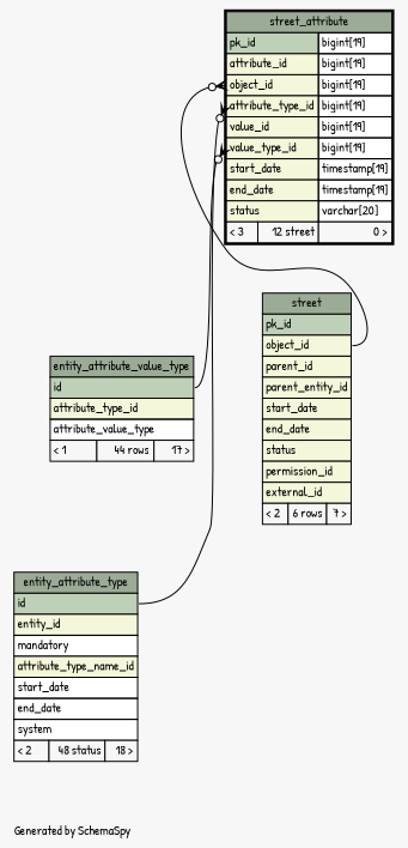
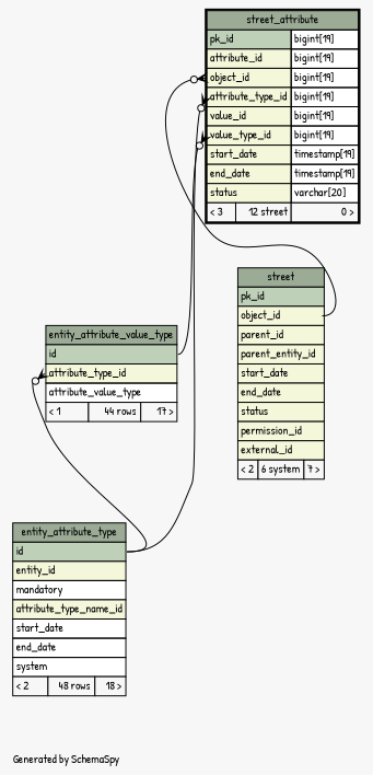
  digraph {
    bgcolor="#f7f7f7"
    fontname="Patrick Hand"
    fontsize=11
    label="\nGenerated by SchemaSpy"
    labeljust=l
    nodesep=0.18
    rankdir=TB
    ranksep=0.46
    node [fontname="Patrick Hand" fontsize=11 shape=plaintext]
    edge [arrowhead=none arrowsize=0.8 arrowtail=crowodot dir=back fontname="Patrick Hand" headport="id:e" tailport="attribute_type_id:w"]
    n1 [label=<     <TABLE BORDER="0" CELLBORDER="1" CELLSPACING="0" BGCOLOR="#ffffff">       <TR><TD COLSPAN="3" BGCOLOR="#9bab96" ALIGN="CENTER">entity_attribute_value_type</TD></TR>       <TR><TD PORT="id" COLSPAN="3" BGCOLOR="#bed1b8" ALIGN="LEFT">id</TD></TR>       <TR><TD PORT="attribute_type_id" COLSPAN="3" BGCOLOR="#f4f7da" ALIGN="LEFT">attribute_type_id</TD></TR>       <TR><TD PORT="attribute_value_type" COLSPAN="3" ALIGN="LEFT">attribute_value_type</TD></TR>       <TR><TD ALIGN="LEFT" BGCOLOR="#f7f7f7">&lt; 1</TD><TD ALIGN="RIGHT" BGCOLOR="#f7f7f7">44 rows</TD><TD ALIGN="RIGHT" BGCOLOR="#f7f7f7">17 &gt;</TD></TR>     </TABLE>>]
-   n2 [label=<     <TABLE BORDER="0" CELLBORDER="1" CELLSPACING="0" BGCOLOR="#ffffff">       <TR><TD COLSPAN="3" BGCOLOR="#9bab96" ALIGN="CENTER">entity_attribute_type</TD></TR>       <TR><TD PORT="id" COLSPAN="3" BGCOLOR="#bed1b8" ALIGN="LEFT">id</TD></TR>       <TR><TD PORT="entity_id" COLSPAN="3" BGCOLOR="#f4f7da" ALIGN="LEFT">entity_id</TD></TR>       <TR><TD PORT="mandatory" COLSPAN="3" ALIGN="LEFT">mandatory</TD></TR>       <TR><TD PORT="attribute_type_name_id" COLSPAN="3" BGCOLOR="#f4f7da" ALIGN="LEFT">attribute_type_name_id</TD></TR>       <TR><TD PORT="start_date" COLSPAN="3" ALIGN="LEFT">start_date</TD></TR>       <TR><TD PORT="end_date" COLSPAN="3" ALIGN="LEFT">end_date</TD></TR>       <TR><TD PORT="system" COLSPAN="3" ALIGN="LEFT">system</TD></TR>       <TR><TD ALIGN="LEFT" BGCOLOR="#f7f7f7">&lt; 2</TD><TD ALIGN="RIGHT" BGCOLOR="#f7f7f7">48 status</TD><TD ALIGN="RIGHT" BGCOLOR="#f7f7f7">18 &gt;</TD></TR>     </TABLE>>]
+   n2 [label=<     <TABLE BORDER="0" CELLBORDER="1" CELLSPACING="0" BGCOLOR="#ffffff">       <TR><TD COLSPAN="3" BGCOLOR="#9bab96" ALIGN="CENTER">entity_attribute_type</TD></TR>       <TR><TD PORT="id" COLSPAN="3" BGCOLOR="#bed1b8" ALIGN="LEFT">id</TD></TR>       <TR><TD PORT="entity_id" COLSPAN="3" BGCOLOR="#f4f7da" ALIGN="LEFT">entity_id</TD></TR>       <TR><TD PORT="mandatory" COLSPAN="3" ALIGN="LEFT">mandatory</TD></TR>       <TR><TD PORT="attribute_type_name_id" COLSPAN="3" BGCOLOR="#f4f7da" ALIGN="LEFT">attribute_type_name_id</TD></TR>       <TR><TD PORT="start_date" COLSPAN="3" ALIGN="LEFT">start_date</TD></TR>       <TR><TD PORT="end_date" COLSPAN="3" ALIGN="LEFT">end_date</TD></TR>       <TR><TD PORT="system" COLSPAN="3" ALIGN="LEFT">system</TD></TR>       <TR><TD ALIGN="LEFT" BGCOLOR="#f7f7f7">&lt; 2</TD><TD ALIGN="RIGHT" BGCOLOR="#f7f7f7">48 rows</TD><TD ALIGN="RIGHT" BGCOLOR="#f7f7f7">18 &gt;</TD></TR>     </TABLE>>]
    n3 [label=<     <TABLE BORDER="2" CELLBORDER="1" CELLSPACING="0" BGCOLOR="#ffffff">       <TR><TD COLSPAN="3" BGCOLOR="#9bab96" ALIGN="CENTER">street_attribute</TD></TR>       <TR><TD PORT="pk_id" COLSPAN="2" BGCOLOR="#bed1b8" ALIGN="LEFT">pk_id</TD><TD PORT="pk_id.type" ALIGN="LEFT">bigint[19]</TD></TR>       <TR><TD PORT="attribute_id" COLSPAN="2" BGCOLOR="#f4f7da" ALIGN="LEFT">attribute_id</TD><TD PORT="attribute_id.type" ALIGN="LEFT">bigint[19]</TD></TR>       <TR><TD PORT="object_id" COLSPAN="2" BGCOLOR="#f4f7da" ALIGN="LEFT">object_id</TD><TD PORT="object_id.type" ALIGN="LEFT">bigint[19]</TD></TR>       <TR><TD PORT="attribute_type_id" COLSPAN="2" BGCOLOR="#f4f7da" ALIGN="LEFT">attribute_type_id</TD><TD PORT="attribute_type_id.type" ALIGN="LEFT">bigint[19]</TD></TR>       <TR><TD PORT="value_id" COLSPAN="2" BGCOLOR="#f4f7da" ALIGN="LEFT">value_id</TD><TD PORT="value_id.type" ALIGN="LEFT">bigint[19]</TD></TR>       <TR><TD PORT="value_type_id" COLSPAN="2" BGCOLOR="#f4f7da" ALIGN="LEFT">value_type_id</TD><TD PORT="value_type_id.type" ALIGN="LEFT">bigint[19]</TD></TR>       <TR><TD PORT="start_date" COLSPAN="2" BGCOLOR="#f4f7da" ALIGN="LEFT">start_date</TD><TD PORT="start_date.type" ALIGN="LEFT">timestamp[19]</TD></TR>       <TR><TD PORT="end_date" COLSPAN="2" BGCOLOR="#f4f7da" ALIGN="LEFT">end_date</TD><TD PORT="end_date.type" ALIGN="LEFT">timestamp[19]</TD></TR>       <TR><TD PORT="status" COLSPAN="2" BGCOLOR="#f4f7da" ALIGN="LEFT">status</TD><TD PORT="status.type" ALIGN="LEFT">varchar[20]</TD></TR>       <TR><TD ALIGN="LEFT" BGCOLOR="#f7f7f7">&lt; 3</TD><TD ALIGN="RIGHT" BGCOLOR="#f7f7f7">12 street</TD><TD ALIGN="RIGHT" BGCOLOR="#f7f7f7">0 &gt;</TD></TR>     </TABLE>>]
-   n4 [label=<     <TABLE BORDER="0" CELLBORDER="1" CELLSPACING="0" BGCOLOR="#ffffff">       <TR><TD COLSPAN="3" BGCOLOR="#9bab96" ALIGN="CENTER">street</TD></TR>       <TR><TD PORT="pk_id" COLSPAN="3" BGCOLOR="#bed1b8" ALIGN="LEFT">pk_id</TD></TR>       <TR><TD PORT="object_id" COLSPAN="3" BGCOLOR="#f4f7da" ALIGN="LEFT">object_id</TD></TR>       <TR><TD PORT="parent_id" COLSPAN="3" BGCOLOR="#f4f7da" ALIGN="LEFT">parent_id</TD></TR>       <TR><TD PORT="parent_entity_id" COLSPAN="3" BGCOLOR="#f4f7da" ALIGN="LEFT">parent_entity_id</TD></TR>       <TR><TD PORT="start_date" COLSPAN="3" BGCOLOR="#f4f7da" ALIGN="LEFT">start_date</TD></TR>       <TR><TD PORT="end_date" COLSPAN="3" BGCOLOR="#f4f7da" ALIGN="LEFT">end_date</TD></TR>       <TR><TD PORT="status" COLSPAN="3" BGCOLOR="#f4f7da" ALIGN="LEFT">status</TD></TR>       <TR><TD PORT="permission_id" COLSPAN="3" BGCOLOR="#f4f7da" ALIGN="LEFT">permission_id</TD></TR>       <TR><TD PORT="external_id" COLSPAN="3" BGCOLOR="#f4f7da" ALIGN="LEFT">external_id</TD></TR>       <TR><TD ALIGN="LEFT" BGCOLOR="#f7f7f7">&lt; 2</TD><TD ALIGN="RIGHT" BGCOLOR="#f7f7f7">6 rows</TD><TD ALIGN="RIGHT" BGCOLOR="#f7f7f7">7 &gt;</TD></TR>     </TABLE>>]
+   n4 [label=<     <TABLE BORDER="0" CELLBORDER="1" CELLSPACING="0" BGCOLOR="#ffffff">       <TR><TD COLSPAN="3" BGCOLOR="#9bab96" ALIGN="CENTER">street</TD></TR>       <TR><TD PORT="pk_id" COLSPAN="3" BGCOLOR="#bed1b8" ALIGN="LEFT">pk_id</TD></TR>       <TR><TD PORT="object_id" COLSPAN="3" BGCOLOR="#f4f7da" ALIGN="LEFT">object_id</TD></TR>       <TR><TD PORT="parent_id" COLSPAN="3" BGCOLOR="#f4f7da" ALIGN="LEFT">parent_id</TD></TR>       <TR><TD PORT="parent_entity_id" COLSPAN="3" BGCOLOR="#f4f7da" ALIGN="LEFT">parent_entity_id</TD></TR>       <TR><TD PORT="start_date" COLSPAN="3" BGCOLOR="#f4f7da" ALIGN="LEFT">start_date</TD></TR>       <TR><TD PORT="end_date" COLSPAN="3" BGCOLOR="#f4f7da" ALIGN="LEFT">end_date</TD></TR>       <TR><TD PORT="status" COLSPAN="3" BGCOLOR="#f4f7da" ALIGN="LEFT">status</TD></TR>       <TR><TD PORT="permission_id" COLSPAN="3" BGCOLOR="#f4f7da" ALIGN="LEFT">permission_id</TD></TR>       <TR><TD PORT="external_id" COLSPAN="3" BGCOLOR="#f4f7da" ALIGN="LEFT">external_id</TD></TR>       <TR><TD ALIGN="LEFT" BGCOLOR="#f7f7f7">&lt; 2</TD><TD ALIGN="RIGHT" BGCOLOR="#f7f7f7">6 system</TD><TD ALIGN="RIGHT" BGCOLOR="#f7f7f7">7 &gt;</TD></TR>     </TABLE>>]
+   n1 -> n2
    n3 -> n1 [tailport="value_type_id:w"]
    n3 -> n2
    n3 -> n4 [headport="object_id:e" tailport="object_id:w"]
  }
